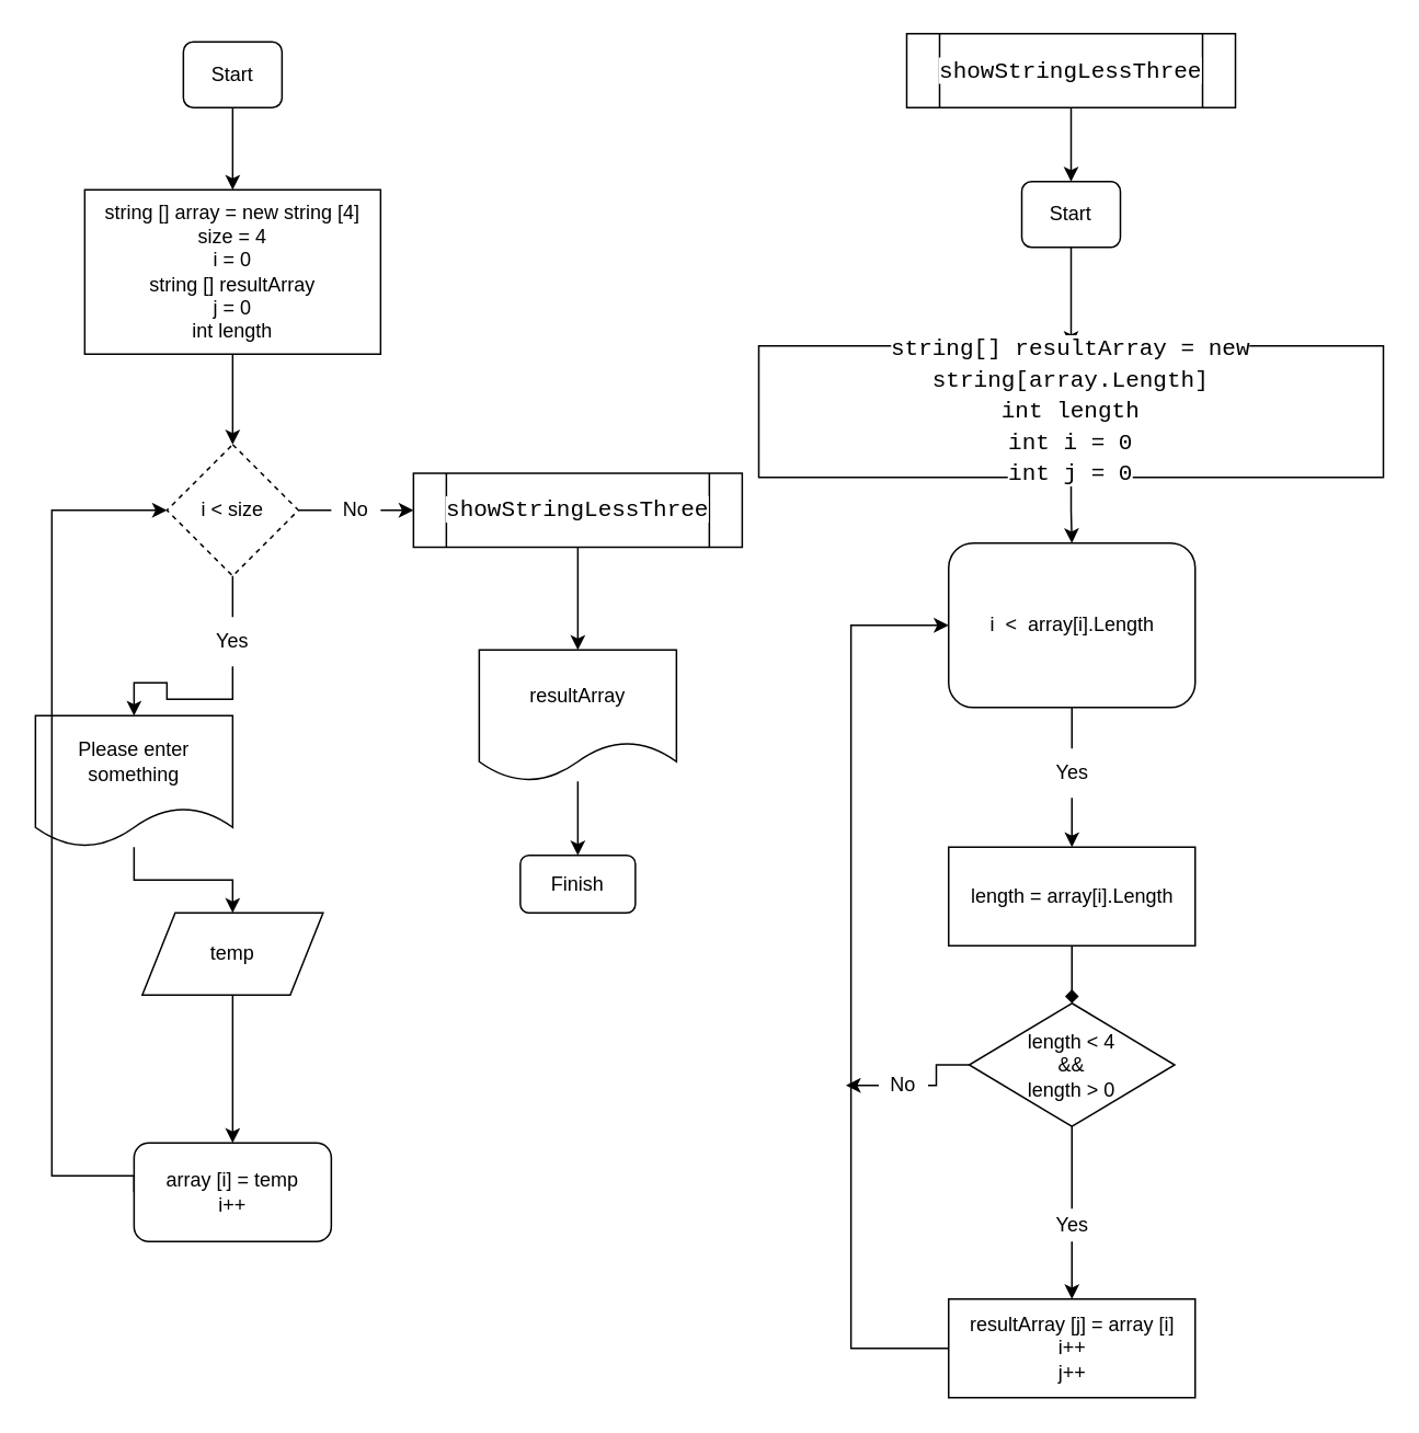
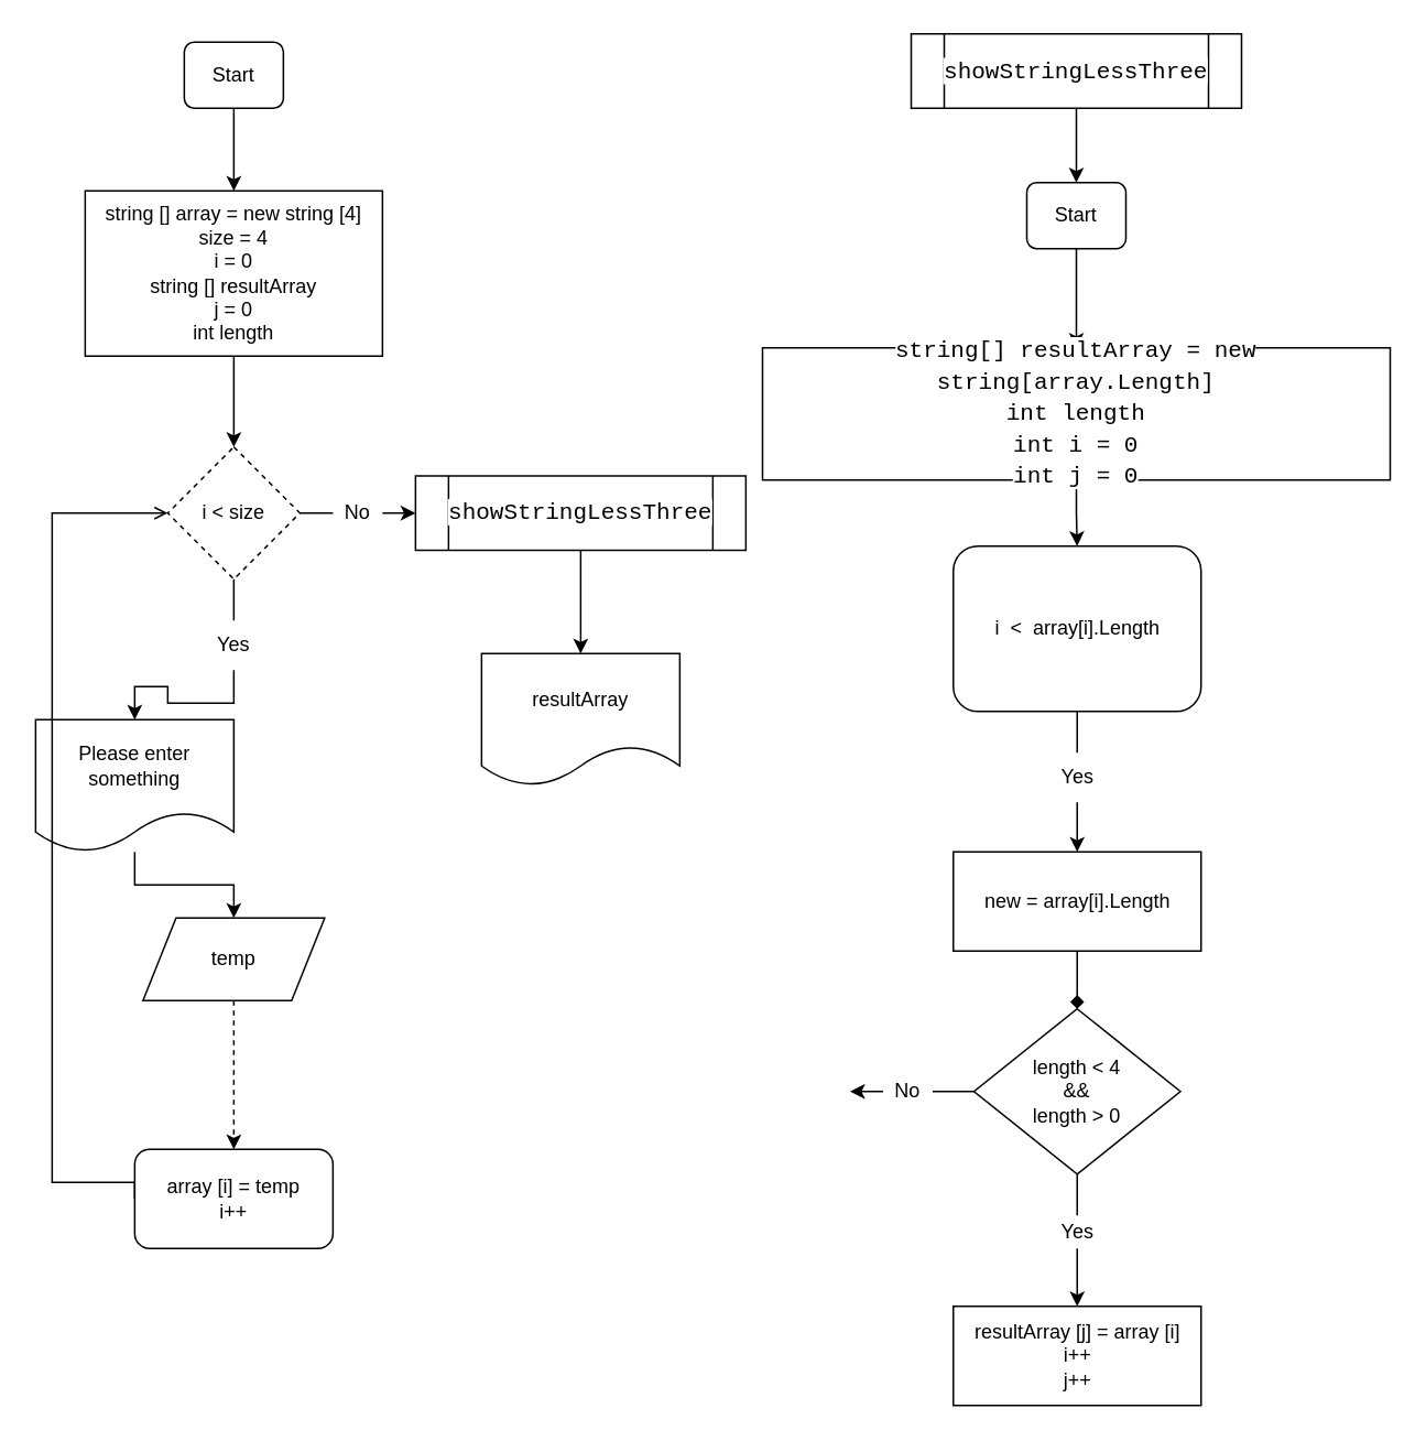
  <mxCell id="0" />
  <mxCell id="1" parent="0" />
  <mxCell id="2" value="" style="edgeStyle=orthogonalEdgeStyle;rounded=0;orthogonalLoop=1;jettySize=auto;html=1;" edge="1" parent="1" source="3" target="7"><mxGeometry relative="1" as="geometry" /></mxCell>
  <mxCell id="3" value="Start" style="rounded=1;whiteSpace=wrap;html=1;" vertex="1" parent="1"><mxGeometry x="110.91" y="25" width="60" height="40" as="geometry" /></mxCell>
- <mxCell id="4" value="" style="edgeStyle=orthogonalEdgeStyle;rounded=0;orthogonalLoop=1;jettySize=auto;html=1;" edge="1" parent="1" source="5" target="14"><mxGeometry relative="1" as="geometry" /></mxCell>
+ <mxCell id="4" value="" style="edgeStyle=orthogonalEdgeStyle;rounded=0;orthogonalLoop=1;jettySize=auto;html=1;dashed=1;" edge="1" parent="1" source="5" target="14"><mxGeometry relative="1" as="geometry" /></mxCell>
  <mxCell id="5" value="temp" style="shape=parallelogram;perimeter=parallelogramPerimeter;whiteSpace=wrap;html=1;fixedSize=1;" vertex="1" parent="1"><mxGeometry x="85.91" y="555" width="110" height="50" as="geometry" /></mxCell>
  <mxCell id="6" value="" style="edgeStyle=orthogonalEdgeStyle;rounded=0;orthogonalLoop=1;jettySize=auto;html=1;exitX=0.5;exitY=1;exitDx=0;exitDy=0;" edge="1" parent="1" source="7" target="12"><mxGeometry relative="1" as="geometry"><mxPoint x="140.969" y="235" as="sourcePoint" /></mxGeometry></mxCell>
  <mxCell id="7" value="string [] array = new string [4]&lt;br&gt;size = 4&lt;br&gt;i = 0&lt;br&gt;string [] resultArray&lt;br&gt;j = 0&lt;br style=&quot;border-color: var(--border-color);&quot;&gt;int length" style="rounded=0;whiteSpace=wrap;html=1;" vertex="1" parent="1"><mxGeometry x="50.91" y="115" width="180" height="100" as="geometry" /></mxCell>
  <mxCell id="8" value="" style="edgeStyle=orthogonalEdgeStyle;rounded=0;orthogonalLoop=1;jettySize=auto;html=1;" edge="1" parent="1" source="9" target="5"><mxGeometry relative="1" as="geometry" /></mxCell>
  <mxCell id="9" value="Please enter something" style="shape=document;whiteSpace=wrap;html=1;boundedLbl=1;" vertex="1" parent="1"><mxGeometry x="20.91" y="435" width="120" height="80" as="geometry" /></mxCell>
  <mxCell id="10" value="" style="edgeStyle=orthogonalEdgeStyle;rounded=0;orthogonalLoop=1;jettySize=auto;html=1;startArrow=none;" edge="1" parent="1" source="16" target="9"><mxGeometry relative="1" as="geometry" /></mxCell>
  <mxCell id="11" value="" style="edgeStyle=orthogonalEdgeStyle;rounded=0;orthogonalLoop=1;jettySize=auto;html=1;startArrow=none;exitX=1;exitY=0.5;exitDx=0;exitDy=0;entryX=0;entryY=0.5;entryDx=0;entryDy=0;" edge="1" parent="1" source="18" target="36"><mxGeometry relative="1" as="geometry"><mxPoint x="300.91" y="310" as="sourcePoint" /><mxPoint x="310.91" y="310" as="targetPoint" /><Array as="points" /></mxGeometry></mxCell>
  <mxCell id="12" value="i &amp;lt; size" style="rhombus;whiteSpace=wrap;html=1;dashed=1;" vertex="1" parent="1"><mxGeometry x="100.91" y="270" width="80" height="80" as="geometry" /></mxCell>
- <mxCell id="13" style="edgeStyle=orthogonalEdgeStyle;rounded=0;orthogonalLoop=1;jettySize=auto;html=1;entryX=0;entryY=0.5;entryDx=0;entryDy=0;exitX=0;exitY=0.5;exitDx=0;exitDy=0;" edge="1" parent="1" source="14" target="12"><mxGeometry relative="1" as="geometry"><Array as="points"><mxPoint x="30.91" y="715" /><mxPoint x="30.91" y="310" /></Array></mxGeometry></mxCell>
+ <mxCell id="13" style="edgeStyle=orthogonalEdgeStyle;rounded=0;orthogonalLoop=1;jettySize=auto;html=1;entryX=0;entryY=0.5;entryDx=0;entryDy=0;exitX=0;exitY=0.5;exitDx=0;exitDy=0;endArrow=open;" edge="1" parent="1" source="14" target="12"><mxGeometry relative="1" as="geometry"><Array as="points"><mxPoint x="30.91" y="715" /><mxPoint x="30.91" y="310" /></Array></mxGeometry></mxCell>
  <mxCell id="14" value="array [i] = temp&lt;br&gt;i++" style="whiteSpace=wrap;html=1;rounded=1;" vertex="1" parent="1"><mxGeometry x="80.91" y="695" width="120" height="60" as="geometry" /></mxCell>
  <mxCell id="15" value="" style="edgeStyle=orthogonalEdgeStyle;rounded=0;orthogonalLoop=1;jettySize=auto;html=1;endArrow=none;" edge="1" parent="1" source="12" target="16"><mxGeometry relative="1" as="geometry"><mxPoint x="140.91" y="355" as="sourcePoint" /><mxPoint x="140.91" y="405" as="targetPoint" /></mxGeometry></mxCell>
  <mxCell id="16" value="Yes" style="text;html=1;strokeColor=none;fillColor=none;align=center;verticalAlign=middle;whiteSpace=wrap;rounded=0;" vertex="1" parent="1"><mxGeometry x="120.91" y="375" width="40" height="30" as="geometry" /></mxCell>
  <mxCell id="17" value="" style="edgeStyle=orthogonalEdgeStyle;rounded=0;orthogonalLoop=1;jettySize=auto;html=1;endArrow=none;" edge="1" parent="1" source="12" target="18"><mxGeometry relative="1" as="geometry"><mxPoint x="185.91" y="310" as="sourcePoint" /><mxPoint x="280.91" y="310" as="targetPoint" /></mxGeometry></mxCell>
  <mxCell id="18" value="No" style="text;html=1;strokeColor=none;fillColor=none;align=center;verticalAlign=middle;whiteSpace=wrap;rounded=0;" vertex="1" parent="1"><mxGeometry x="200.91" y="295" width="30" height="30" as="geometry" /></mxCell>
  <mxCell id="19" value="" style="edgeStyle=orthogonalEdgeStyle;rounded=0;orthogonalLoop=1;jettySize=auto;html=1;startArrow=none;" edge="1" parent="1" source="24" target="22"><mxGeometry relative="1" as="geometry" /></mxCell>
  <mxCell id="20" value="i&amp;nbsp; &amp;lt;&amp;nbsp; array[i].Length" style="whiteSpace=wrap;html=1;rounded=1;" vertex="1" parent="1"><mxGeometry x="576.5" y="330" width="150" height="100" as="geometry" /></mxCell>
  <mxCell id="21" value="" style="edgeStyle=orthogonalEdgeStyle;rounded=0;orthogonalLoop=1;jettySize=auto;html=1;endArrow=diamond;" edge="1" parent="1" source="22" target="26"><mxGeometry relative="1" as="geometry" /></mxCell>
- <mxCell id="22" value="length = array[i].Length" style="rounded=0;whiteSpace=wrap;html=1;" vertex="1" parent="1"><mxGeometry x="576.5" y="515" width="150" height="60" as="geometry" /></mxCell>
+ <mxCell id="22" value="new = array[i].Length" style="rounded=0;whiteSpace=wrap;html=1;" vertex="1" parent="1"><mxGeometry x="576.5" y="515" width="150" height="60" as="geometry" /></mxCell>
  <mxCell id="23" value="" style="edgeStyle=orthogonalEdgeStyle;rounded=0;orthogonalLoop=1;jettySize=auto;html=1;endArrow=none;exitX=0.5;exitY=1;exitDx=0;exitDy=0;" edge="1" parent="1" source="20" target="24"><mxGeometry relative="1" as="geometry"><mxPoint x="791.5" y="370" as="sourcePoint" /><mxPoint x="791.5" y="435" as="targetPoint" /></mxGeometry></mxCell>
  <mxCell id="24" value="Yes" style="text;html=1;strokeColor=none;fillColor=none;align=center;verticalAlign=middle;whiteSpace=wrap;rounded=0;" vertex="1" parent="1"><mxGeometry x="631.5" y="455" width="40" height="30" as="geometry" /></mxCell>
  <mxCell id="25" style="edgeStyle=orthogonalEdgeStyle;rounded=0;orthogonalLoop=1;jettySize=auto;html=1;exitX=0;exitY=0.5;exitDx=0;exitDy=0;startArrow=none;" edge="1" parent="1" source="31"><mxGeometry relative="1" as="geometry"><mxPoint x="514" y="660.333" as="targetPoint" /></mxGeometry></mxCell>
- <mxCell id="26" value="length &amp;lt; 4&lt;br&gt;&amp;amp;&amp;amp;&lt;br&gt;length &amp;gt; 0" style="rhombus;whiteSpace=wrap;html=1;" vertex="1" parent="1"><mxGeometry x="589" y="610" width="125" height="75" as="geometry" /></mxCell>
+ <mxCell id="26" value="length &amp;lt; 4&lt;br&gt;&amp;amp;&amp;amp;&lt;br&gt;length &amp;gt; 0" style="rhombus;whiteSpace=wrap;html=1;" vertex="1" parent="1"><mxGeometry x="589" y="610" width="125" height="100" as="geometry" /></mxCell>
  <mxCell id="27" value="" style="edgeStyle=orthogonalEdgeStyle;rounded=0;orthogonalLoop=1;jettySize=auto;html=1;entryX=0.5;entryY=0;entryDx=0;entryDy=0;endArrow=none;" edge="1" parent="1" source="26" target="29"><mxGeometry relative="1" as="geometry"><mxPoint x="629" y="710" as="sourcePoint" /><mxPoint x="629" y="775" as="targetPoint" /></mxGeometry></mxCell>
  <mxCell id="28" value="" style="edgeStyle=orthogonalEdgeStyle;rounded=0;orthogonalLoop=1;jettySize=auto;html=1;" edge="1" parent="1" source="29" target="44"><mxGeometry relative="1" as="geometry" /></mxCell>
  <mxCell id="29" value="Yes" style="text;html=1;strokeColor=none;fillColor=none;align=center;verticalAlign=middle;whiteSpace=wrap;rounded=0;" vertex="1" parent="1"><mxGeometry x="631.5" y="735" width="40" height="20" as="geometry" /></mxCell>
  <mxCell id="30" value="" style="edgeStyle=orthogonalEdgeStyle;rounded=0;orthogonalLoop=1;jettySize=auto;html=1;exitX=0;exitY=0.5;exitDx=0;exitDy=0;endArrow=none;" edge="1" parent="1" source="26" target="31"><mxGeometry relative="1" as="geometry"><mxPoint x="514" y="660.333" as="targetPoint" /><mxPoint x="567" y="660" as="sourcePoint" /></mxGeometry></mxCell>
  <mxCell id="31" value="No" style="text;html=1;strokeColor=none;fillColor=none;align=center;verticalAlign=middle;whiteSpace=wrap;rounded=0;" vertex="1" parent="1"><mxGeometry x="534" y="645" width="30" height="30" as="geometry" /></mxCell>
- <mxCell id="32" value="" style="edgeStyle=orthogonalEdgeStyle;rounded=0;orthogonalLoop=1;jettySize=auto;html=1;" edge="1" parent="1" source="33" target="34"><mxGeometry relative="1" as="geometry" /></mxCell>
  <mxCell id="33" value="resultArray" style="shape=document;whiteSpace=wrap;html=1;boundedLbl=1;" vertex="1" parent="1"><mxGeometry x="290.91" y="395" width="120" height="80" as="geometry" /></mxCell>
- <mxCell id="34" value="Finish" style="rounded=1;whiteSpace=wrap;html=1;" vertex="1" parent="1"><mxGeometry x="315.91" y="520" width="70" height="35" as="geometry" /></mxCell>
  <mxCell id="35" value="" style="edgeStyle=orthogonalEdgeStyle;rounded=0;orthogonalLoop=1;jettySize=auto;html=1;" edge="1" parent="1" source="36" target="33"><mxGeometry relative="1" as="geometry" /></mxCell>
  <mxCell id="36" value="&lt;div style=&quot;font-family: Consolas, &amp;quot;Courier New&amp;quot;, monospace; font-size: 14px; line-height: 19px;&quot;&gt;&lt;span style=&quot;background-color: rgb(255, 255, 255);&quot;&gt;showStringLessThree&lt;/span&gt;&lt;/div&gt;" style="shape=process;whiteSpace=wrap;html=1;backgroundOutline=1;" vertex="1" parent="1"><mxGeometry x="250.91" y="287.5" width="200" height="45" as="geometry" /></mxCell>
  <mxCell id="37" value="" style="edgeStyle=orthogonalEdgeStyle;rounded=0;orthogonalLoop=1;jettySize=auto;html=1;" edge="1" parent="1" source="38" target="40"><mxGeometry relative="1" as="geometry" /></mxCell>
  <mxCell id="38" value="&lt;div style=&quot;font-family: Consolas, &amp;quot;Courier New&amp;quot;, monospace; font-size: 14px; line-height: 19px;&quot;&gt;&lt;span style=&quot;background-color: rgb(255, 255, 255);&quot;&gt;showStringLessThree&lt;/span&gt;&lt;/div&gt;" style="shape=process;whiteSpace=wrap;html=1;backgroundOutline=1;" vertex="1" parent="1"><mxGeometry x="551" y="20" width="200" height="45" as="geometry" /></mxCell>
  <mxCell id="39" value="" style="edgeStyle=orthogonalEdgeStyle;rounded=0;orthogonalLoop=1;jettySize=auto;html=1;" edge="1" parent="1" source="40" target="42"><mxGeometry relative="1" as="geometry" /></mxCell>
  <mxCell id="40" value="Start" style="rounded=1;whiteSpace=wrap;html=1;" vertex="1" parent="1"><mxGeometry x="621" y="110" width="60" height="40" as="geometry" /></mxCell>
  <mxCell id="41" value="" style="edgeStyle=orthogonalEdgeStyle;rounded=0;orthogonalLoop=1;jettySize=auto;html=1;" edge="1" parent="1" source="42" target="20"><mxGeometry relative="1" as="geometry" /></mxCell>
  <mxCell id="42" value="&lt;div style=&quot;font-family: Consolas, &amp;quot;Courier New&amp;quot;, monospace; font-size: 14px; line-height: 19px;&quot;&gt;&lt;div style=&quot;&quot;&gt;&lt;span style=&quot;background-color: rgb(255, 255, 255);&quot;&gt;string[] resultArray = new string[array.Length]&lt;/span&gt;&lt;/div&gt;&lt;div style=&quot;&quot;&gt;&lt;span style=&quot;background-color: rgb(255, 255, 255);&quot;&gt;int length&lt;/span&gt;&lt;/div&gt;&lt;div style=&quot;&quot;&gt;&lt;span style=&quot;background-color: rgb(255, 255, 255);&quot;&gt;int i = 0&lt;/span&gt;&lt;/div&gt;&lt;div style=&quot;&quot;&gt;&lt;span style=&quot;background-color: rgb(255, 255, 255);&quot;&gt;int j = 0&lt;/span&gt;&lt;/div&gt;&lt;/div&gt;" style="rounded=0;whiteSpace=wrap;html=1;align=center;" vertex="1" parent="1"><mxGeometry x="461" y="210" width="380" height="80" as="geometry" /></mxCell>
- <mxCell id="43" style="edgeStyle=orthogonalEdgeStyle;rounded=0;orthogonalLoop=1;jettySize=auto;html=1;entryX=0;entryY=0.5;entryDx=0;entryDy=0;" edge="1" parent="1" source="44" target="20"><mxGeometry relative="1" as="geometry"><Array as="points"><mxPoint x="517.09" y="820" /><mxPoint x="517.09" y="380" /></Array></mxGeometry></mxCell>
  <mxCell id="44" value="resultArray [j] = array [i]&lt;br&gt;i++&lt;br&gt;j++" style="rounded=0;whiteSpace=wrap;html=1;" vertex="1" parent="1"><mxGeometry x="576.5" y="790" width="150" height="60" as="geometry" /></mxCell>
